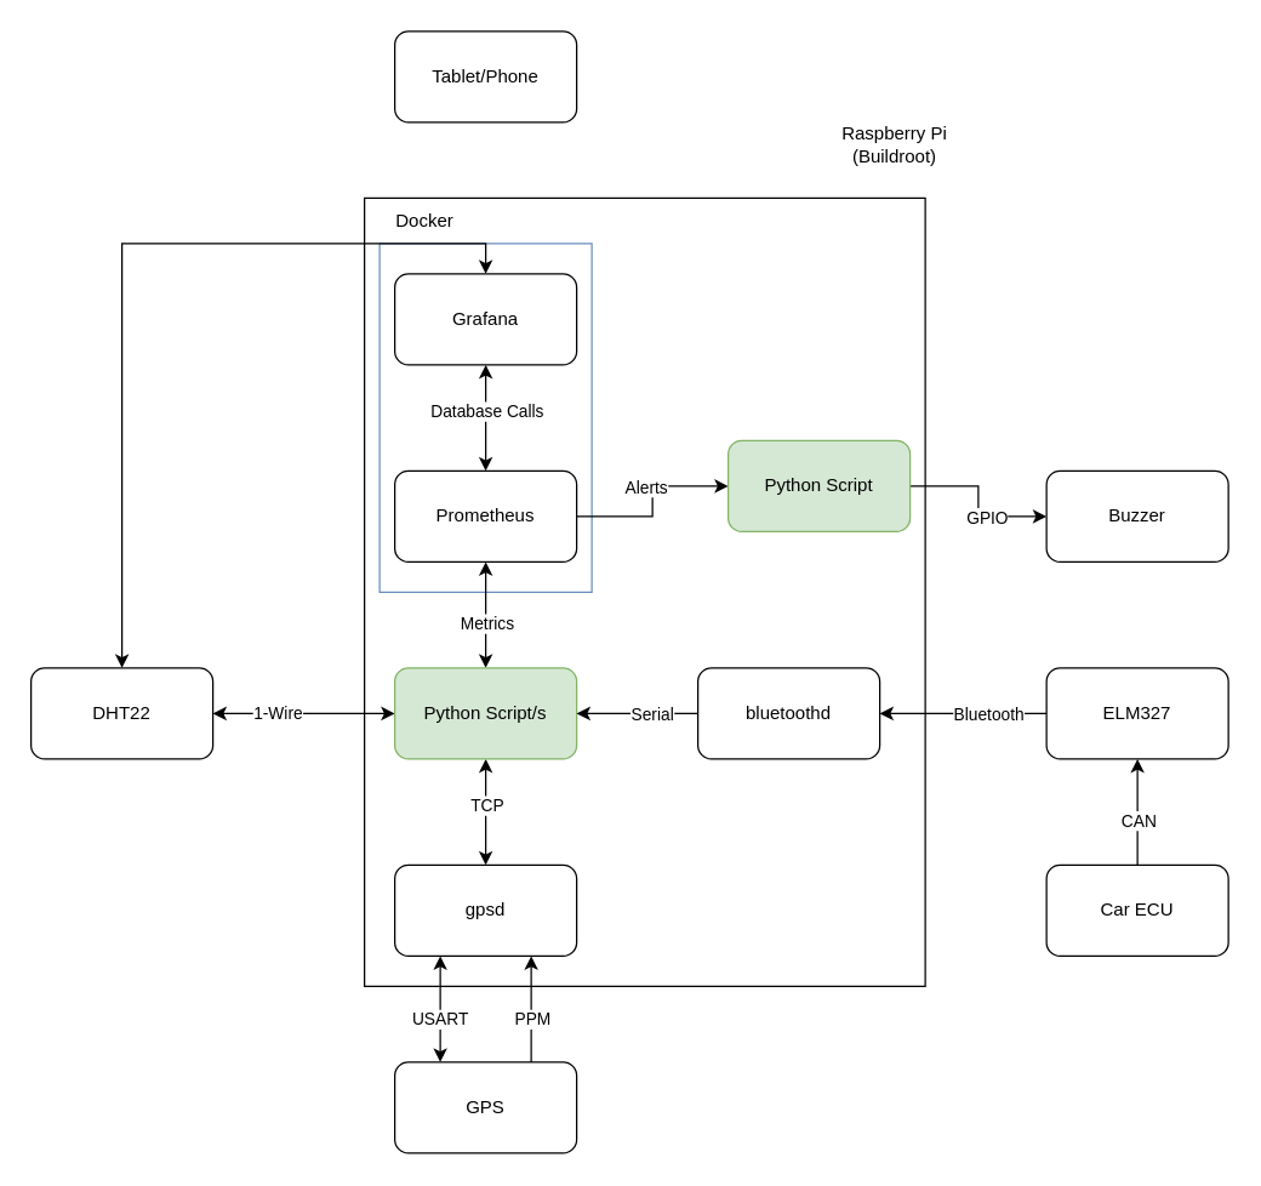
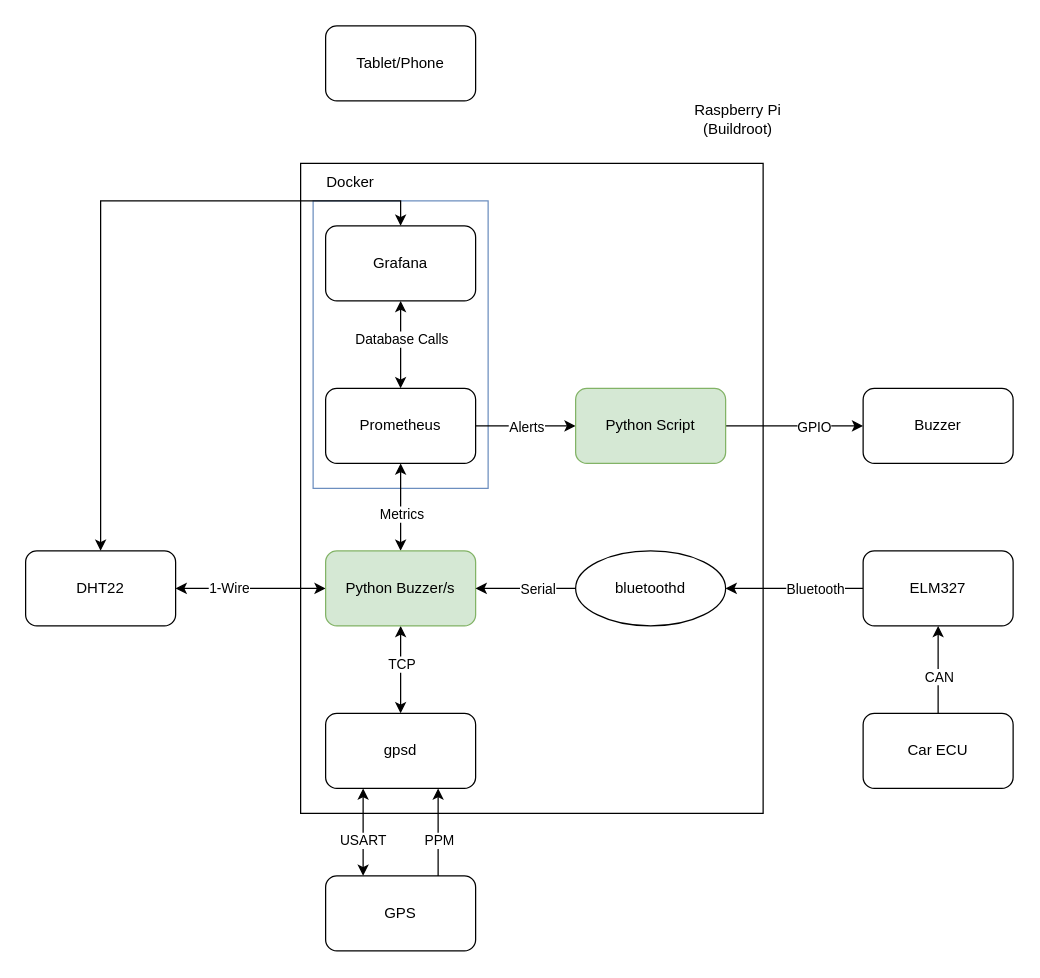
  <mxCell id="0" />
  <mxCell id="1" parent="0" />
  <mxCell id="2" value="" style="rounded=0;whiteSpace=wrap;html=1;fillColor=none;" parent="1" vertex="1"><mxGeometry x="240" y="130" width="370" height="520" as="geometry" /></mxCell>
  <mxCell id="3" value="" style="rounded=0;whiteSpace=wrap;html=1;fillColor=none;strokeColor=#6c8ebf;" vertex="1" parent="1"><mxGeometry x="250" y="160" width="140" height="230" as="geometry" /></mxCell>
  <mxCell id="4" style="edgeStyle=orthogonalEdgeStyle;rounded=0;orthogonalLoop=1;jettySize=auto;html=1;exitX=0.5;exitY=1;exitDx=0;exitDy=0;entryX=0.5;entryY=0;entryDx=0;entryDy=0;startArrow=classic;startFill=1;" parent="1" source="8" target="18" edge="1"><mxGeometry relative="1" as="geometry" /></mxCell>
  <mxCell id="5" value="Metrics" style="edgeLabel;html=1;align=center;verticalAlign=middle;resizable=0;points=[];" parent="4" vertex="1" connectable="0"><mxGeometry x="-0.215" y="-3" relative="1" as="geometry"><mxPoint x="3" y="13" as="offset" /></mxGeometry></mxCell>
  <mxCell id="6" style="edgeStyle=orthogonalEdgeStyle;rounded=0;orthogonalLoop=1;jettySize=auto;html=1;exitX=1;exitY=0.5;exitDx=0;exitDy=0;entryX=0;entryY=0.5;entryDx=0;entryDy=0;" parent="1" source="8" target="38" edge="1"><mxGeometry relative="1" as="geometry" /></mxCell>
  <mxCell id="7" value="Alerts" style="edgeLabel;html=1;align=center;verticalAlign=middle;resizable=0;points=[];" parent="6" vertex="1" connectable="0"><mxGeometry x="0.246" relative="1" as="geometry"><mxPoint x="-10" as="offset" /></mxGeometry></mxCell>
  <mxCell id="8" value="Prometheus" style="rounded=1;whiteSpace=wrap;html=1;" parent="1" vertex="1"><mxGeometry x="260" y="310" width="120" height="60" as="geometry" /></mxCell>
  <mxCell id="9" style="edgeStyle=orthogonalEdgeStyle;rounded=0;orthogonalLoop=1;jettySize=auto;html=1;exitX=0.5;exitY=1;exitDx=0;exitDy=0;entryX=0.5;entryY=0;entryDx=0;entryDy=0;startArrow=classic;startFill=1;" parent="1" source="11" target="8" edge="1"><mxGeometry relative="1" as="geometry" /></mxCell>
  <mxCell id="10" value="Database Calls" style="edgeLabel;html=1;align=center;verticalAlign=middle;resizable=0;points=[];" parent="9" vertex="1" connectable="0"><mxGeometry x="0.126" y="1" relative="1" as="geometry"><mxPoint x="-1" y="-9" as="offset" /></mxGeometry></mxCell>
  <mxCell id="11" value="Grafana" style="rounded=1;whiteSpace=wrap;html=1;" parent="1" vertex="1"><mxGeometry x="260" y="180" width="120" height="60" as="geometry" /></mxCell>
  <mxCell id="12" style="edgeStyle=orthogonalEdgeStyle;rounded=0;orthogonalLoop=1;jettySize=auto;html=1;entryX=0.25;entryY=0;entryDx=0;entryDy=0;endArrow=classic;endFill=1;startArrow=classic;startFill=1;exitX=0.25;exitY=1;exitDx=0;exitDy=0;" parent="1" source="31" target="21" edge="1"><mxGeometry relative="1" as="geometry"><mxPoint x="325" y="670" as="sourcePoint" /></mxGeometry></mxCell>
  <mxCell id="13" value="USART" style="edgeLabel;html=1;align=center;verticalAlign=middle;resizable=0;points=[];" parent="12" vertex="1" connectable="0"><mxGeometry x="0.162" y="-1" relative="1" as="geometry"><mxPoint as="offset" /></mxGeometry></mxCell>
  <mxCell id="14" style="edgeStyle=orthogonalEdgeStyle;rounded=0;orthogonalLoop=1;jettySize=auto;html=1;exitX=0;exitY=0.5;exitDx=0;exitDy=0;entryX=1;entryY=0.5;entryDx=0;entryDy=0;startArrow=classic;startFill=1;" parent="1" source="18" target="30" edge="1"><mxGeometry relative="1" as="geometry" /></mxCell>
  <mxCell id="15" value="1-Wire" style="edgeLabel;html=1;align=center;verticalAlign=middle;resizable=0;points=[];" parent="14" vertex="1" connectable="0"><mxGeometry x="0.293" y="-1" relative="1" as="geometry"><mxPoint as="offset" /></mxGeometry></mxCell>
  <mxCell id="16" style="edgeStyle=orthogonalEdgeStyle;rounded=0;orthogonalLoop=1;jettySize=auto;html=1;exitX=0.5;exitY=1;exitDx=0;exitDy=0;startArrow=classic;startFill=1;" parent="1" source="18" target="31" edge="1"><mxGeometry relative="1" as="geometry" /></mxCell>
  <mxCell id="17" value="TCP" style="edgeLabel;html=1;align=center;verticalAlign=middle;resizable=0;points=[];" parent="16" vertex="1" connectable="0"><mxGeometry x="-0.295" y="1" relative="1" as="geometry"><mxPoint x="-1" y="5" as="offset" /></mxGeometry></mxCell>
- <mxCell id="18" value="Python Script/s" style="rounded=1;whiteSpace=wrap;html=1;fillColor=#d5e8d4;strokeColor=#82b366;" parent="1" vertex="1"><mxGeometry x="260" y="440" width="120" height="60" as="geometry" /></mxCell>
+ <mxCell id="18" value="Python Buzzer/s" style="rounded=1;whiteSpace=wrap;html=1;fillColor=#d5e8d4;strokeColor=#82b366;" parent="1" vertex="1"><mxGeometry x="260" y="440" width="120" height="60" as="geometry" /></mxCell>
  <mxCell id="19" style="edgeStyle=orthogonalEdgeStyle;rounded=0;orthogonalLoop=1;jettySize=auto;html=1;exitX=0.75;exitY=0;exitDx=0;exitDy=0;entryX=0.75;entryY=1;entryDx=0;entryDy=0;" parent="1" source="21" target="31" edge="1"><mxGeometry relative="1" as="geometry" /></mxCell>
  <mxCell id="20" value="PPM" style="edgeLabel;html=1;align=center;verticalAlign=middle;resizable=0;points=[];" parent="19" vertex="1" connectable="0"><mxGeometry x="-0.173" relative="1" as="geometry"><mxPoint as="offset" /></mxGeometry></mxCell>
  <mxCell id="21" value="GPS" style="rounded=1;whiteSpace=wrap;html=1;" parent="1" vertex="1"><mxGeometry x="260" y="700" width="120" height="60" as="geometry" /></mxCell>
  <mxCell id="22" style="edgeStyle=orthogonalEdgeStyle;rounded=0;orthogonalLoop=1;jettySize=auto;html=1;exitX=0;exitY=0.5;exitDx=0;exitDy=0;entryX=1;entryY=0.5;entryDx=0;entryDy=0;" parent="1" source="24" target="34" edge="1"><mxGeometry relative="1" as="geometry"><mxPoint x="580" y="470" as="targetPoint" /></mxGeometry></mxCell>
  <mxCell id="23" value="Bluetooth" style="edgeLabel;html=1;align=center;verticalAlign=middle;resizable=0;points=[];" parent="22" vertex="1" connectable="0"><mxGeometry x="-0.139" y="-2" relative="1" as="geometry"><mxPoint x="8" y="2" as="offset" /></mxGeometry></mxCell>
  <mxCell id="24" value="ELM327" style="rounded=1;whiteSpace=wrap;html=1;" parent="1" vertex="1"><mxGeometry x="690" y="440" width="120" height="60" as="geometry" /></mxCell>
  <mxCell id="25" style="edgeStyle=orthogonalEdgeStyle;rounded=0;orthogonalLoop=1;jettySize=auto;html=1;exitX=0.5;exitY=0;exitDx=0;exitDy=0;entryX=0.5;entryY=1;entryDx=0;entryDy=0;" parent="1" source="27" target="24" edge="1"><mxGeometry relative="1" as="geometry"><Array as="points"><mxPoint x="750" y="580" /><mxPoint x="750" y="580" /></Array></mxGeometry></mxCell>
  <mxCell id="26" value="CAN" style="edgeLabel;html=1;align=center;verticalAlign=middle;resizable=0;points=[];" parent="25" vertex="1" connectable="0"><mxGeometry x="0.257" relative="1" as="geometry"><mxPoint y="7" as="offset" /></mxGeometry></mxCell>
  <mxCell id="27" value="Car ECU" style="rounded=1;whiteSpace=wrap;html=1;" parent="1" vertex="1"><mxGeometry x="690" y="570" width="120" height="60" as="geometry" /></mxCell>
  <mxCell id="28" value="&lt;div&gt;Raspberry Pi&lt;/div&gt;&lt;div&gt;(Buildroot)&lt;br&gt;&lt;/div&gt;" style="text;html=1;strokeColor=none;fillColor=none;align=center;verticalAlign=middle;whiteSpace=wrap;rounded=0;" parent="1" vertex="1"><mxGeometry x="550" y="80" width="80" height="30" as="geometry" /></mxCell>
  <mxCell id="29" value="Tablet/Phone" style="rounded=1;whiteSpace=wrap;html=1;" parent="1" vertex="1"><mxGeometry x="260" y="20" width="120" height="60" as="geometry" /></mxCell>
  <mxCell id="30" value="DHT22" style="rounded=1;whiteSpace=wrap;html=1;" parent="1" vertex="1"><mxGeometry x="20" y="440" width="120" height="60" as="geometry" /></mxCell>
  <mxCell id="31" value="gpsd" style="rounded=1;whiteSpace=wrap;html=1;" parent="1" vertex="1"><mxGeometry x="260" y="570" width="120" height="60" as="geometry" /></mxCell>
  <mxCell id="32" style="edgeStyle=orthogonalEdgeStyle;rounded=0;orthogonalLoop=1;jettySize=auto;html=1;exitX=0;exitY=0.5;exitDx=0;exitDy=0;entryX=1;entryY=0.5;entryDx=0;entryDy=0;" parent="1" source="34" target="18" edge="1"><mxGeometry relative="1" as="geometry" /></mxCell>
  <mxCell id="33" value="Serial" style="edgeLabel;html=1;align=center;verticalAlign=middle;resizable=0;points=[];" parent="32" vertex="1" connectable="0"><mxGeometry x="0.247" y="-2" relative="1" as="geometry"><mxPoint x="19" y="2" as="offset" /></mxGeometry></mxCell>
- <mxCell id="34" value="bluetoothd" style="rounded=1;whiteSpace=wrap;html=1;" parent="1" vertex="1"><mxGeometry x="460" y="440" width="120" height="60" as="geometry" /></mxCell>
+ <mxCell id="34" value="bluetoothd" style="ellipse;whiteSpace=wrap;html=1;" parent="1" vertex="1"><mxGeometry x="460" y="440" width="120" height="60" as="geometry" /></mxCell>
  <mxCell id="35" style="edgeStyle=orthogonalEdgeStyle;rounded=0;orthogonalLoop=1;jettySize=auto;html=1;exitX=0.5;exitY=0;exitDx=0;exitDy=0;startArrow=classic;startFill=1;" parent="1" source="11" target="30" edge="1"><mxGeometry relative="1" as="geometry"><mxPoint x="370" y="-40" as="sourcePoint" /></mxGeometry></mxCell>
  <mxCell id="36" style="edgeStyle=orthogonalEdgeStyle;rounded=0;orthogonalLoop=1;jettySize=auto;html=1;exitX=1;exitY=0.5;exitDx=0;exitDy=0;" parent="1" source="38" target="39" edge="1"><mxGeometry relative="1" as="geometry" /></mxCell>
  <mxCell id="37" value="GPIO" style="edgeLabel;html=1;align=center;verticalAlign=middle;resizable=0;points=[];" parent="36" vertex="1" connectable="0"><mxGeometry x="0.345" y="3" relative="1" as="geometry"><mxPoint x="-4" y="3" as="offset" /></mxGeometry></mxCell>
- <mxCell id="38" value="Python Script" style="rounded=1;whiteSpace=wrap;html=1;fillColor=#d5e8d4;strokeColor=#82b366;" parent="1" vertex="1"><mxGeometry x="480" y="290" width="120" height="60" as="geometry" /></mxCell>
+ <mxCell id="38" value="Python Script" style="rounded=1;whiteSpace=wrap;html=1;fillColor=#d5e8d4;strokeColor=#82b366;" parent="1" vertex="1"><mxGeometry x="460" y="310" width="120" height="60" as="geometry" /></mxCell>
  <mxCell id="39" value="Buzzer" style="rounded=1;whiteSpace=wrap;html=1;" parent="1" vertex="1"><mxGeometry x="690" y="310" width="120" height="60" as="geometry" /></mxCell>
  <mxCell id="40" value="Docker" style="text;html=1;align=center;verticalAlign=middle;whiteSpace=wrap;rounded=0;" vertex="1" parent="1"><mxGeometry x="250" y="130" width="60" height="30" as="geometry" /></mxCell>
